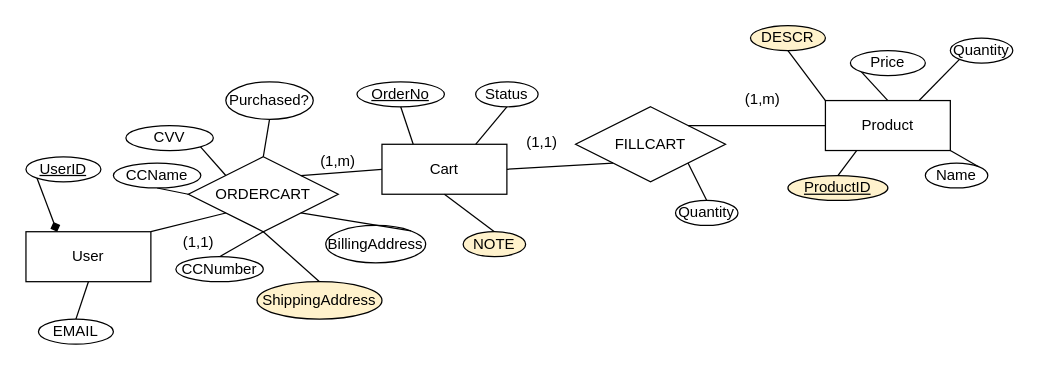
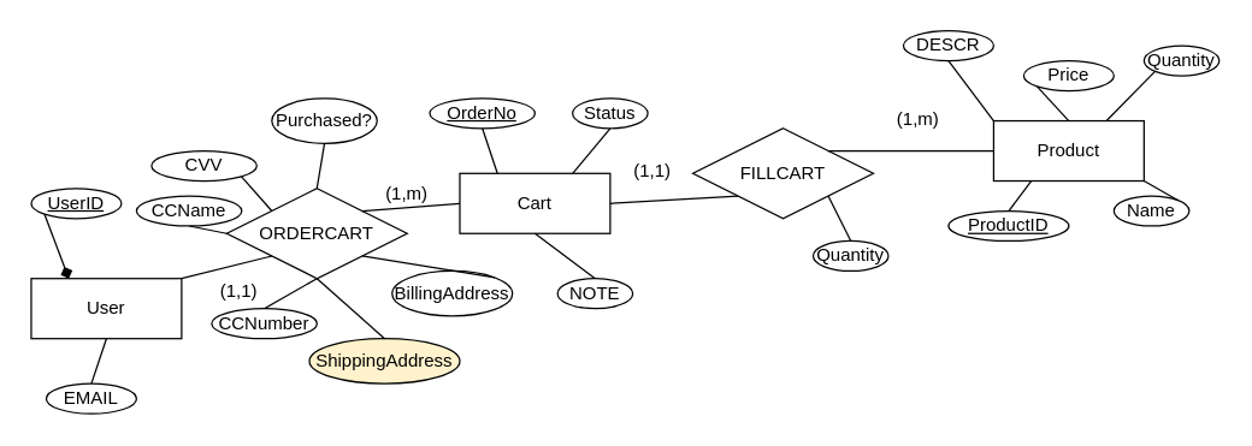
  <mxCell id="0" />
  <mxCell id="1" parent="0" />
  <mxCell id="2" value="Cart" style="whiteSpace=wrap;html=1;align=center;" parent="1" vertex="1"><mxGeometry x="305" y="115" width="100" height="40" as="geometry" /></mxCell>
  <mxCell id="3" value="" style="endArrow=none;html=1;rounded=0;entryX=0.75;entryY=0;entryDx=0;entryDy=0;exitX=0.5;exitY=1;exitDx=0;exitDy=0;" parent="1" source="4" target="2" edge="1"><mxGeometry relative="1" as="geometry"><mxPoint x="350" y="75" as="sourcePoint" /><mxPoint x="270" y="125" as="targetPoint" /></mxGeometry></mxCell>
  <mxCell id="4" value="Status" style="ellipse;whiteSpace=wrap;html=1;align=center;" parent="1" vertex="1"><mxGeometry x="380" y="65" width="50" height="20" as="geometry" /></mxCell>
  <mxCell id="5" value="ORDERCART" style="shape=rhombus;perimeter=rhombusPerimeter;whiteSpace=wrap;html=1;align=center;" parent="1" vertex="1"><mxGeometry x="150" y="125" width="120" height="60" as="geometry" /></mxCell>
  <mxCell id="6" value="" style="endArrow=none;html=1;rounded=0;exitX=1;exitY=0;exitDx=0;exitDy=0;entryX=0;entryY=0.5;entryDx=0;entryDy=0;" parent="1" source="5" target="2" edge="1"><mxGeometry relative="1" as="geometry"><mxPoint x="220" y="175" as="sourcePoint" /><mxPoint x="380" y="175" as="targetPoint" /></mxGeometry></mxCell>
  <mxCell id="7" value="&lt;div&gt;User&lt;/div&gt;" style="whiteSpace=wrap;html=1;align=center;" parent="1" vertex="1"><mxGeometry x="20" y="185" width="100" height="40" as="geometry" /></mxCell>
  <mxCell id="8" value="" style="endArrow=none;html=1;rounded=0;entryX=0;entryY=1;entryDx=0;entryDy=0;exitX=1;exitY=0;exitDx=0;exitDy=0;" parent="1" source="7" target="5" edge="1"><mxGeometry relative="1" as="geometry"><mxPoint x="110" y="215" as="sourcePoint" /><mxPoint x="240" y="215" as="targetPoint" /></mxGeometry></mxCell>
  <mxCell id="9" value="Product" style="whiteSpace=wrap;html=1;align=center;" parent="1" vertex="1"><mxGeometry x="660" y="80" width="100" height="40" as="geometry" /></mxCell>
  <mxCell id="10" value="" style="endArrow=none;html=1;rounded=0;exitX=0.5;exitY=0;exitDx=0;exitDy=0;entryX=0;entryY=1;entryDx=0;entryDy=0;" parent="1" source="9" target="11" edge="1"><mxGeometry relative="1" as="geometry"><mxPoint x="690" y="60" as="sourcePoint" /><mxPoint x="700" y="40" as="targetPoint" /></mxGeometry></mxCell>
  <mxCell id="11" value="Price" style="ellipse;whiteSpace=wrap;html=1;align=center;" parent="1" vertex="1"><mxGeometry x="680" y="40" width="60" height="20" as="geometry" /></mxCell>
  <mxCell id="12" value="" style="endArrow=none;html=1;rounded=0;exitX=0.75;exitY=0;exitDx=0;exitDy=0;entryX=0;entryY=1;entryDx=0;entryDy=0;" parent="1" source="9" target="13" edge="1"><mxGeometry relative="1" as="geometry"><mxPoint x="640" y="150" as="sourcePoint" /><mxPoint x="770" y="50" as="targetPoint" /></mxGeometry></mxCell>
  <mxCell id="13" value="Quantity" style="ellipse;whiteSpace=wrap;html=1;align=center;" parent="1" vertex="1"><mxGeometry x="760" y="30" width="50" height="20" as="geometry" /></mxCell>
  <mxCell id="14" value="Name" style="ellipse;whiteSpace=wrap;html=1;align=center;" parent="1" vertex="1"><mxGeometry x="740" y="130" width="50" height="20" as="geometry" /></mxCell>
  <mxCell id="15" value="" style="endArrow=none;html=1;rounded=0;entryX=1;entryY=1;entryDx=0;entryDy=0;exitX=1;exitY=0;exitDx=0;exitDy=0;" parent="1" source="14" target="9" edge="1"><mxGeometry relative="1" as="geometry"><mxPoint x="520" y="150" as="sourcePoint" /><mxPoint x="680" y="150" as="targetPoint" /></mxGeometry></mxCell>
- <mxCell id="16" value="ProductID" style="ellipse;whiteSpace=wrap;html=1;align=center;fontStyle=4;fillColor=#fff2cc;" parent="1" vertex="1"><mxGeometry x="630" y="140" width="80" height="20" as="geometry" /></mxCell>
+ <mxCell id="16" value="ProductID" style="ellipse;whiteSpace=wrap;html=1;align=center;fontStyle=4;" parent="1" vertex="1"><mxGeometry x="630" y="140" width="80" height="20" as="geometry" /></mxCell>
  <mxCell id="17" value="" style="endArrow=none;html=1;rounded=0;entryX=0.25;entryY=1;entryDx=0;entryDy=0;exitX=0.5;exitY=0;exitDx=0;exitDy=0;" parent="1" source="16" target="9" edge="1"><mxGeometry relative="1" as="geometry"><mxPoint x="540" y="140" as="sourcePoint" /><mxPoint x="700" y="140" as="targetPoint" /></mxGeometry></mxCell>
  <mxCell id="18" value="OrderNo" style="ellipse;whiteSpace=wrap;html=1;align=center;fontStyle=4;" parent="1" vertex="1"><mxGeometry x="285" y="65" width="70" height="20" as="geometry" /></mxCell>
  <mxCell id="19" value="" style="endArrow=none;html=1;rounded=0;entryX=0.5;entryY=1;entryDx=0;entryDy=0;exitX=0.25;exitY=0;exitDx=0;exitDy=0;" parent="1" source="2" target="18" edge="1"><mxGeometry relative="1" as="geometry"><mxPoint x="160" y="95" as="sourcePoint" /><mxPoint x="320" y="95" as="targetPoint" /></mxGeometry></mxCell>
  <mxCell id="20" value="UserID" style="ellipse;whiteSpace=wrap;html=1;align=center;fontStyle=4;" parent="1" vertex="1"><mxGeometry x="20" y="125" width="60" height="20" as="geometry" /></mxCell>
  <mxCell id="21" value="" style="endArrow=diamond;html=1;rounded=0;entryX=0.25;entryY=0;entryDx=0;entryDy=0;exitX=0;exitY=1;exitDx=0;exitDy=0;" parent="1" source="20" target="7" edge="1"><mxGeometry relative="1" as="geometry"><mxPoint x="60" y="115" as="sourcePoint" /><mxPoint x="90" y="165" as="targetPoint" /></mxGeometry></mxCell>
  <mxCell id="22" value="ShippingAddress" style="ellipse;whiteSpace=wrap;html=1;align=center;fillColor=#fff2cc;" parent="1" vertex="1"><mxGeometry x="205" y="225" width="100" height="30" as="geometry" /></mxCell>
  <mxCell id="23" value="" style="endArrow=none;html=1;rounded=0;exitX=0.5;exitY=1;exitDx=0;exitDy=0;entryX=0.5;entryY=0;entryDx=0;entryDy=0;" parent="1" source="5" target="22" edge="1"><mxGeometry relative="1" as="geometry"><mxPoint x="70" y="235" as="sourcePoint" /><mxPoint x="230" y="235" as="targetPoint" /></mxGeometry></mxCell>
  <mxCell id="24" value="(1,1)" style="text;strokeColor=none;fillColor=none;spacingLeft=4;spacingRight=4;overflow=hidden;rotatable=0;points=[[0,0.5],[1,0.5]];portConstraint=eastwest;fontSize=12;" parent="1" vertex="1"><mxGeometry x="140" y="180" width="40" height="30" as="geometry" /></mxCell>
  <mxCell id="25" value="(1,m)" style="text;strokeColor=none;fillColor=none;spacingLeft=4;spacingRight=4;overflow=hidden;rotatable=0;points=[[0,0.5],[1,0.5]];portConstraint=eastwest;fontSize=12;" parent="1" vertex="1"><mxGeometry x="250" y="115" width="40" height="30" as="geometry" /></mxCell>
  <mxCell id="26" value="BillingAddress" style="ellipse;whiteSpace=wrap;html=1;align=center;" parent="1" vertex="1"><mxGeometry x="260" y="180" width="80" height="30" as="geometry" /></mxCell>
  <mxCell id="27" value="" style="endArrow=none;html=1;rounded=0;exitX=1;exitY=0;exitDx=0;exitDy=0;entryX=1;entryY=1;entryDx=0;entryDy=0;" parent="1" source="26" target="5" edge="1"><mxGeometry relative="1" as="geometry"><mxPoint x="120" y="425" as="sourcePoint" /><mxPoint x="280" y="425" as="targetPoint" /></mxGeometry></mxCell>
  <mxCell id="28" value="FILLCART" style="shape=rhombus;perimeter=rhombusPerimeter;whiteSpace=wrap;html=1;align=center;" parent="1" vertex="1"><mxGeometry x="460" y="85" width="120" height="60" as="geometry" /></mxCell>
  <mxCell id="29" value="" style="endArrow=none;html=1;rounded=0;exitX=1;exitY=0;exitDx=0;exitDy=0;entryX=0;entryY=0.5;entryDx=0;entryDy=0;" parent="1" source="28" target="9" edge="1"><mxGeometry relative="1" as="geometry"><mxPoint x="610" y="75" as="sourcePoint" /><mxPoint x="770" y="75" as="targetPoint" /></mxGeometry></mxCell>
  <mxCell id="30" value="Quantity" style="ellipse;whiteSpace=wrap;html=1;align=center;" parent="1" vertex="1"><mxGeometry x="540" y="160" width="50" height="20" as="geometry" /></mxCell>
  <mxCell id="31" value="(1,1)" style="text;strokeColor=none;fillColor=none;spacingLeft=4;spacingRight=4;overflow=hidden;rotatable=0;points=[[0,0.5],[1,0.5]];portConstraint=eastwest;fontSize=12;" parent="1" vertex="1"><mxGeometry x="415" y="100" width="40" height="30" as="geometry" /></mxCell>
  <mxCell id="32" value="(1,m)" style="text;strokeColor=none;fillColor=none;spacingLeft=4;spacingRight=4;overflow=hidden;rotatable=0;points=[[0,0.5],[1,0.5]];portConstraint=eastwest;fontSize=12;" parent="1" vertex="1"><mxGeometry x="590" y="65" width="40" height="30" as="geometry" /></mxCell>
  <mxCell id="33" value="" style="endArrow=none;html=1;rounded=0;entryX=1;entryY=0.5;entryDx=0;entryDy=0;exitX=0;exitY=1;exitDx=0;exitDy=0;" parent="1" source="28" target="2" edge="1"><mxGeometry relative="1" as="geometry"><mxPoint x="230" y="25" as="sourcePoint" /><mxPoint x="390" y="25" as="targetPoint" /></mxGeometry></mxCell>
  <mxCell id="34" value="" style="endArrow=none;html=1;rounded=0;exitX=1;exitY=1;exitDx=0;exitDy=0;entryX=0.5;entryY=0;entryDx=0;entryDy=0;" parent="1" source="28" target="30" edge="1"><mxGeometry relative="1" as="geometry"><mxPoint x="570" y="235" as="sourcePoint" /><mxPoint x="730" y="235" as="targetPoint" /></mxGeometry></mxCell>
  <mxCell id="35" value="" style="endArrow=none;html=1;rounded=0;exitX=0.5;exitY=0;exitDx=0;exitDy=0;entryX=0.5;entryY=1;entryDx=0;entryDy=0;" parent="1" source="5" target="36" edge="1"><mxGeometry relative="1" as="geometry"><mxPoint x="210" y="20" as="sourcePoint" /><mxPoint x="220" y="40" as="targetPoint" /></mxGeometry></mxCell>
  <mxCell id="36" value="Purchased?" style="ellipse;whiteSpace=wrap;html=1;align=center;" parent="1" vertex="1"><mxGeometry x="180" y="65" width="70" height="30" as="geometry" /></mxCell>
  <mxCell id="37" value="" style="endArrow=none;html=1;rounded=0;entryX=0;entryY=0.5;entryDx=0;entryDy=0;exitX=0.5;exitY=1;exitDx=0;exitDy=0;" parent="1" source="38" target="5" edge="1"><mxGeometry relative="1" as="geometry"><mxPoint x="90" y="90" as="sourcePoint" /><mxPoint x="240" y="290" as="targetPoint" /></mxGeometry></mxCell>
  <mxCell id="38" value="CCName" style="ellipse;whiteSpace=wrap;html=1;align=center;" parent="1" vertex="1"><mxGeometry x="90" y="130" width="70" height="20" as="geometry" /></mxCell>
  <mxCell id="39" value="&lt;div&gt;CCNumber&lt;/div&gt;" style="ellipse;whiteSpace=wrap;html=1;align=center;" parent="1" vertex="1"><mxGeometry x="140" y="205" width="70" height="20" as="geometry" /></mxCell>
  <mxCell id="40" value="" style="endArrow=none;html=1;rounded=0;entryX=0.5;entryY=1;entryDx=0;entryDy=0;exitX=0.5;exitY=0;exitDx=0;exitDy=0;" parent="1" source="39" target="5" edge="1"><mxGeometry relative="1" as="geometry"><mxPoint x="175" y="280" as="sourcePoint" /><mxPoint x="269.821" y="46.946" as="targetPoint" /></mxGeometry></mxCell>
  <mxCell id="41" value="" style="endArrow=none;html=1;rounded=0;exitX=0.5;exitY=1;exitDx=0;exitDy=0;entryX=0.5;entryY=0;entryDx=0;entryDy=0;" parent="1" source="2" target="42" edge="1"><mxGeometry relative="1" as="geometry"><mxPoint x="380" y="200" as="sourcePoint" /><mxPoint x="390" y="190" as="targetPoint" /></mxGeometry></mxCell>
- <mxCell id="42" value="NOTE" style="ellipse;whiteSpace=wrap;html=1;align=center;fillColor=#fff2cc;" parent="1" vertex="1"><mxGeometry x="370" y="185" width="50" height="20" as="geometry" /></mxCell>
+ <mxCell id="42" value="NOTE" style="ellipse;whiteSpace=wrap;html=1;align=center;" parent="1" vertex="1"><mxGeometry x="370" y="185" width="50" height="20" as="geometry" /></mxCell>
  <mxCell id="43" value="" style="endArrow=none;html=1;rounded=0;entryX=0;entryY=0;entryDx=0;entryDy=0;exitX=0.5;exitY=1;exitDx=0;exitDy=0;" parent="1" source="44" target="9" edge="1"><mxGeometry relative="1" as="geometry"><mxPoint x="610" y="30" as="sourcePoint" /><mxPoint x="710" y="10" as="targetPoint" /></mxGeometry></mxCell>
- <mxCell id="44" value="DESCR" style="ellipse;whiteSpace=wrap;html=1;align=center;fillColor=#fff2cc;" parent="1" vertex="1"><mxGeometry x="600" y="20" width="60" height="20" as="geometry" /></mxCell>
+ <mxCell id="44" value="DESCR" style="ellipse;whiteSpace=wrap;html=1;align=center;" parent="1" vertex="1"><mxGeometry x="600" y="20" width="60" height="20" as="geometry" /></mxCell>
  <mxCell id="45" value="" style="endArrow=none;html=1;rounded=0;exitX=0.5;exitY=1;exitDx=0;exitDy=0;entryX=0.5;entryY=0;entryDx=0;entryDy=0;" parent="1" source="7" target="46" edge="1"><mxGeometry relative="1" as="geometry"><mxPoint x="38.787" y="152.071" as="sourcePoint" /><mxPoint x="60" y="270" as="targetPoint" /></mxGeometry></mxCell>
  <mxCell id="46" value="EMAIL" style="ellipse;whiteSpace=wrap;html=1;align=center;" parent="1" vertex="1"><mxGeometry x="30" y="255" width="60" height="20" as="geometry" /></mxCell>
  <mxCell id="47" value="CVV" style="ellipse;whiteSpace=wrap;html=1;align=center;" parent="1" vertex="1"><mxGeometry x="100" y="100" width="70" height="20" as="geometry" /></mxCell>
  <mxCell id="48" value="" style="endArrow=none;html=1;rounded=0;entryX=1;entryY=1;entryDx=0;entryDy=0;exitX=0;exitY=0;exitDx=0;exitDy=0;" parent="1" source="5" target="47" edge="1"><mxGeometry relative="1" as="geometry"><mxPoint x="135" y="160" as="sourcePoint" /><mxPoint x="160" y="165" as="targetPoint" /></mxGeometry></mxCell>
